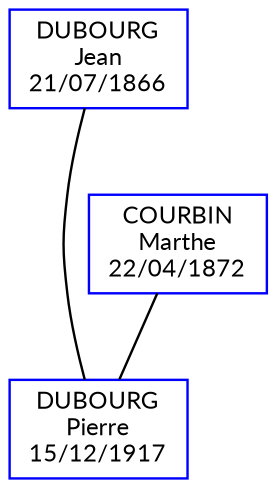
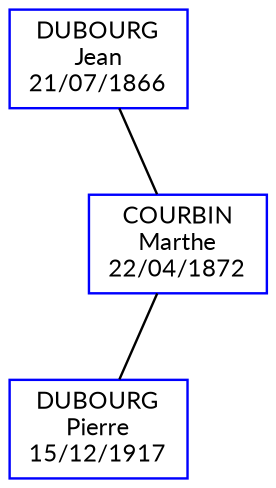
  digraph {
    fontname=Lato
    rankdir=BT
    node [color=blue fontname=Lato fontsize=10 shape=box]
    edge [dir=none fontname=Lato]
    n1 [label="DUBOURG\nPierre\n15/12/1917"]
    n2 [label="DUBOURG\nJean\n21/07/1866"]
    n3 [label="COURBIN\nMarthe\n22/04/1872"]
-   n1 -> n2
+   n3 -> n2
    n1 -> n3
  }
